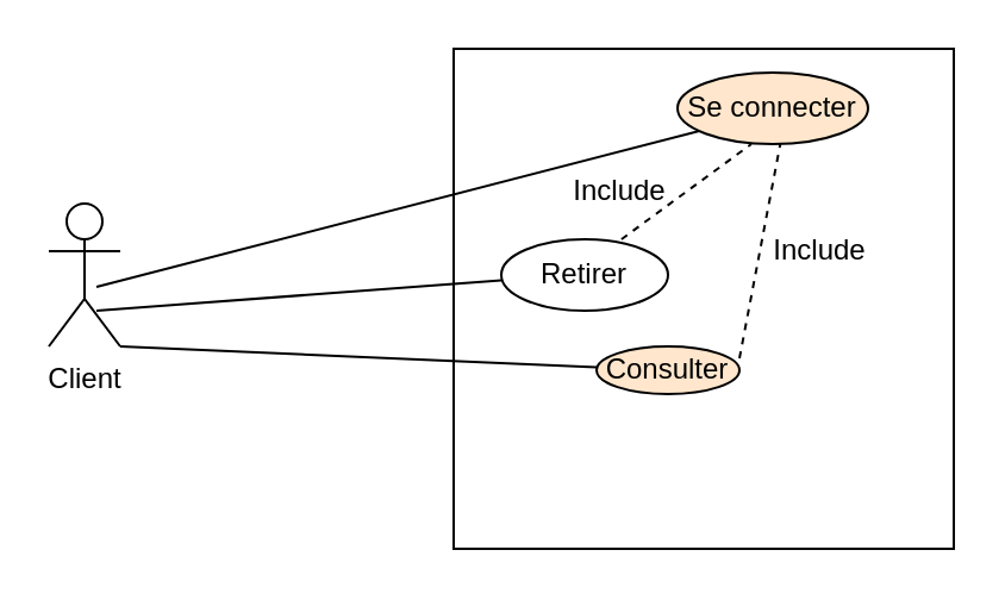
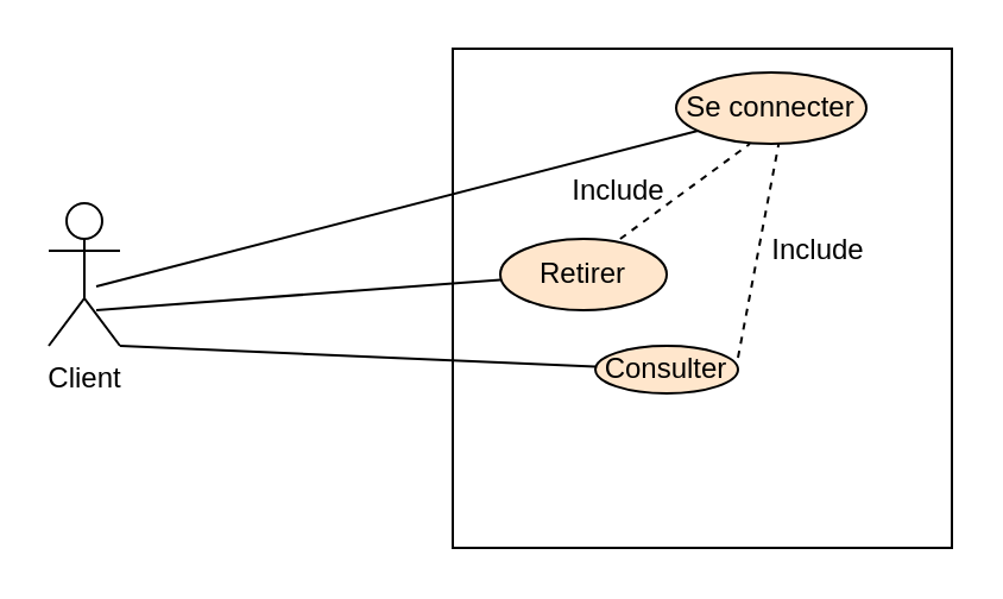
  <mxCell id="0" />
  <mxCell id="1" parent="0" />
  <mxCell id="2" value="Client" style="shape=umlActor;verticalLabelPosition=bottom;verticalAlign=top;html=1;outlineConnect=0;" parent="1" vertex="1"><mxGeometry x="20" y="85" width="30" height="60" as="geometry" /></mxCell>
  <mxCell id="3" value="" style="whiteSpace=wrap;html=1;aspect=fixed;" parent="1" vertex="1"><mxGeometry x="190" y="20" width="210" height="210" as="geometry" /></mxCell>
  <mxCell id="4" value="" style="endArrow=none;html=1;rounded=0;" parent="1" edge="1"><mxGeometry width="50" height="50" relative="1" as="geometry"><mxPoint x="40" y="120" as="sourcePoint" /><mxPoint x="300" y="52.759" as="targetPoint" /></mxGeometry></mxCell>
  <mxCell id="5" value="" style="endArrow=none;html=1;rounded=0;exitX=0.667;exitY=0.75;exitDx=0;exitDy=0;exitPerimeter=0;" parent="1" source="2" edge="1"><mxGeometry width="50" height="50" relative="1" as="geometry"><mxPoint x="80" y="180" as="sourcePoint" /><mxPoint x="210" y="117.25" as="targetPoint" /></mxGeometry></mxCell>
  <mxCell id="6" value="" style="endArrow=none;html=1;rounded=0;exitX=1;exitY=1;exitDx=0;exitDy=0;exitPerimeter=0;" parent="1" source="2" edge="1"><mxGeometry width="50" height="50" relative="1" as="geometry"><mxPoint x="50" y="130" as="sourcePoint" /><mxPoint x="250" y="153.696" as="targetPoint" /></mxGeometry></mxCell>
  <mxCell id="7" value="" style="endArrow=none;dashed=1;html=1;rounded=0;entryX=0.25;entryY=1;entryDx=0;entryDy=0;" parent="1" edge="1"><mxGeometry width="50" height="50" relative="1" as="geometry"><mxPoint x="260.455" y="100" as="sourcePoint" /><mxPoint x="315" y="60" as="targetPoint" /></mxGeometry></mxCell>
  <mxCell id="8" value="Include" style="text;html=1;strokeColor=none;fillColor=none;align=center;verticalAlign=middle;whiteSpace=wrap;rounded=0;" parent="1" vertex="1"><mxGeometry x="250" y="75" width="20" height="10" as="geometry" /></mxCell>
  <mxCell id="9" value="" style="endArrow=none;dashed=1;html=1;rounded=0;" parent="1" edge="1"><mxGeometry width="50" height="50" relative="1" as="geometry"><mxPoint x="310" y="150" as="sourcePoint" /><mxPoint x="327.143" y="60" as="targetPoint" /></mxGeometry></mxCell>
  <mxCell id="10" value="Include" style="text;html=1;strokeColor=none;fillColor=none;align=center;verticalAlign=middle;whiteSpace=wrap;rounded=0;" parent="1" vertex="1"><mxGeometry x="324" y="100" width="40" height="10" as="geometry" /></mxCell>
  <mxCell id="11" value="Se connecter" style="ellipse;whiteSpace=wrap;html=1;fillColor=#ffe6cc;" parent="1" vertex="1"><mxGeometry x="284" y="30" width="80" height="30" as="geometry" /></mxCell>
- <mxCell id="12" value="Retirer" style="ellipse;whiteSpace=wrap;html=1;" parent="1" vertex="1"><mxGeometry x="210" y="100" width="70" height="30" as="geometry" /></mxCell>
+ <mxCell id="12" value="Retirer" style="ellipse;whiteSpace=wrap;html=1;fillColor=#ffe6cc;" parent="1" vertex="1"><mxGeometry x="210" y="100" width="70" height="30" as="geometry" /></mxCell>
  <mxCell id="13" value="Consulter" style="ellipse;whiteSpace=wrap;html=1;fillColor=#ffe6cc;" parent="1" vertex="1"><mxGeometry x="250" y="145" width="60" height="20" as="geometry" /></mxCell>
